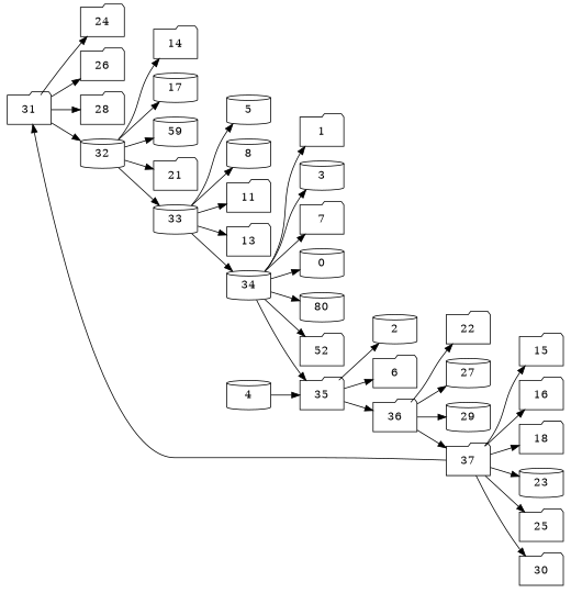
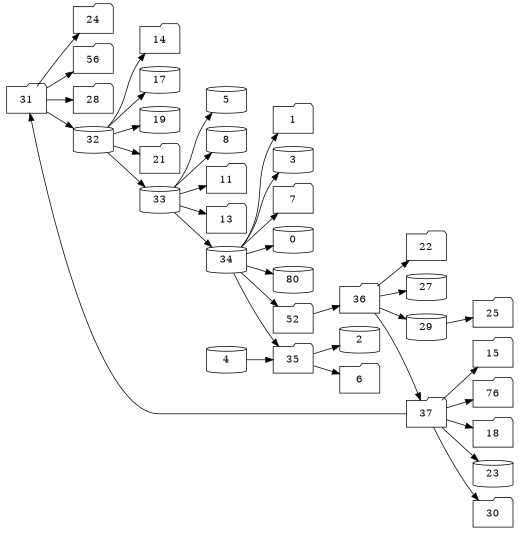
  digraph {
    rankdir=LR
    node [shape=folder]
    31
    24
-   26
+   26 [label=56]
    28
    32 [shape=cylinder]
    14
    17 [shape=cylinder]
-   19 [shape=cylinder label=59]
+   19 [shape=cylinder]
    21
    33 [shape=cylinder]
    5 [shape=cylinder]
    8 [shape=cylinder]
    11
    13
    34 [shape=cylinder]
    1
    3 [shape=cylinder]
    7
    n19 [label=0 shape=cylinder]
    n20 [label=80 shape=cylinder]
    n21 [label=52]
    35
    2 [shape=cylinder]
    6
    36
    4 [shape=cylinder]
    22
    27 [shape=cylinder]
    29 [shape=cylinder]
    37
    15
-   16
+   16 [label=76]
    18
    23 [shape=cylinder]
    25
    30
    31 -> 24
    31 -> 26
    31 -> 28
    31 -> 32
    32 -> 14
    32 -> 17
    32 -> 19
    32 -> 21
    32 -> 33
    33 -> 5
    33 -> 8
    33 -> 11
    33 -> 13
    33 -> 34
    34 -> 1
    34 -> 3
    34 -> 7
    34 -> n19
    34 -> n20
    34 -> n21
    34 -> 35
    35 -> 2
    35 -> 6
-   35 -> 36
+   n21 -> 36
    36 -> 22
    36 -> 27
    36 -> 29
    36 -> 37
    4 -> 35
    37 -> 31
    37 -> 15
    37 -> 16
    37 -> 18
    37 -> 23
-   37 -> 25
+   29 -> 25
    37 -> 30
  }
